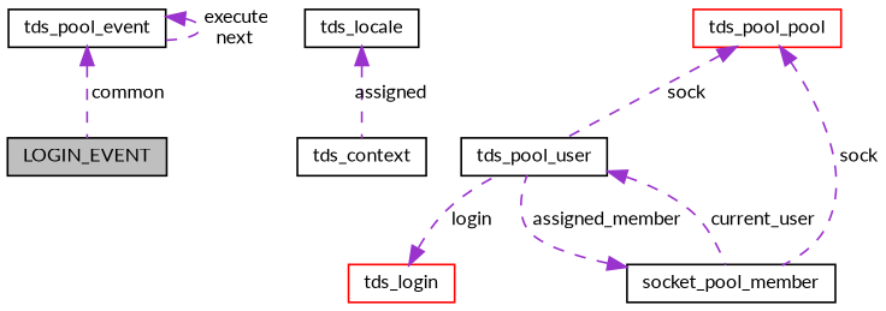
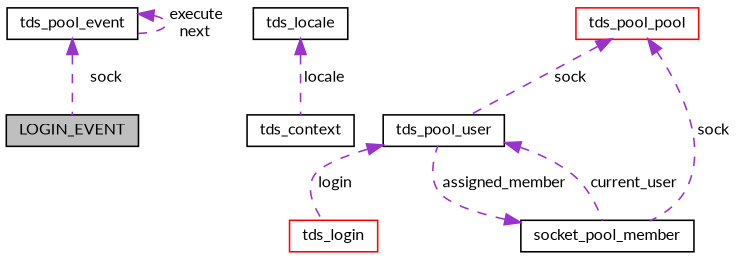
  digraph {
    fontname=Lato
    node [color=black fillcolor=white fontname=Lato fontsize=10 shape=record style=filled]
    edge [color=darkorchid3 dir=back fontname=Lato fontsize=10 labelfontname=Helvetica labelfontsize=10 style=dashed]
    n1 [fillcolor=grey75 fontcolor=black height=0.2 label=LOGIN_EVENT width=0.4]
    n2 [height=0.2 label=tds_context width=0.4]
    n3 [height=0.2 label=tds_locale width=0.4]
    n4 [height=0.2 label=tds_pool_event width=0.4]
    n5 [height=0.2 label=tds_pool_user width=0.4]
    n6 [height=0.2 label=socket_pool_member width=0.4]
    n7 [color=red height=0.2 label=tds_pool_pool width=0.4]
    n8 [color=red height=0.2 label=tds_login width=0.4]
-   n3 -> n2 [label=" assigned"]
-   n4 -> n1 [label=" common"]
+   n3 -> n2 [label=" locale"]
+   n4 -> n1 [label=" sock"]
    n4 -> n4 [label=" execute\nnext"]
    n5 -> n6 [label=" current_user"]
    n6 -> n5 [label=" assigned_member"]
    n7 -> n5 [label=" sock"]
    n7 -> n6 [label=" sock"]
-   n8 -> n5 [label=" login"]
+   n5 -> n8 [label=" login"]
  }
